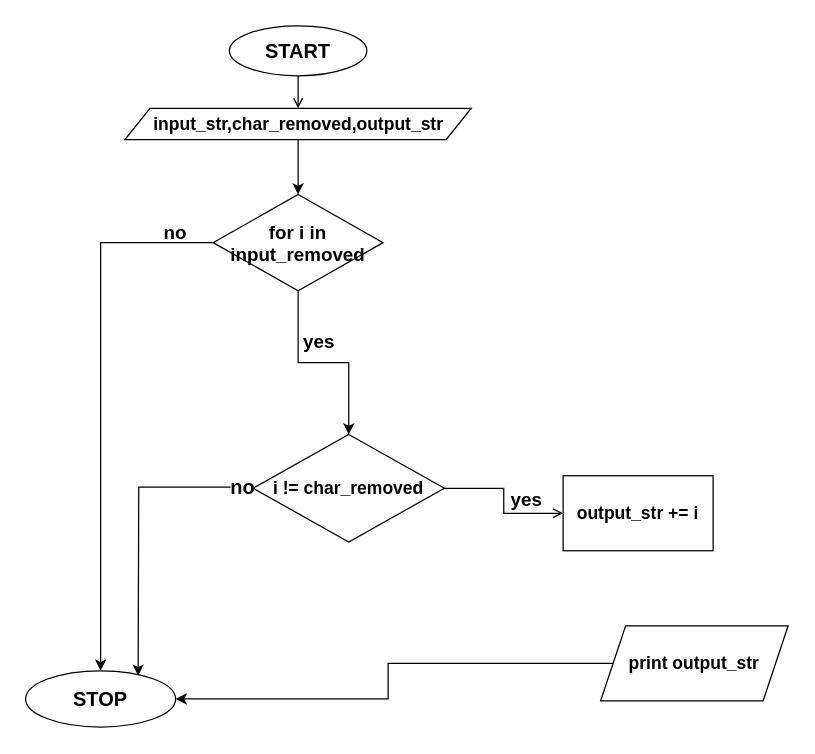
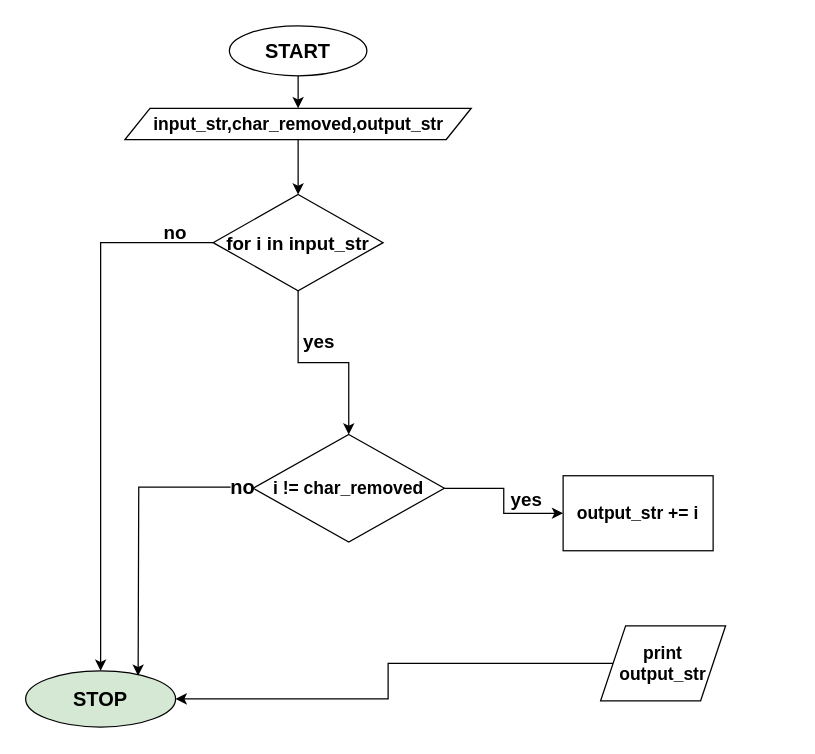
  <mxCell id="0" />
  <mxCell id="1" parent="0" />
- <mxCell id="2" style="edgeStyle=orthogonalEdgeStyle;rounded=0;orthogonalLoop=1;jettySize=auto;html=1;endArrow=open;" edge="1" parent="1" source="3" target="8"><mxGeometry relative="1" as="geometry" /></mxCell>
+ <mxCell id="2" style="edgeStyle=orthogonalEdgeStyle;rounded=0;orthogonalLoop=1;jettySize=auto;html=1;" edge="1" parent="1" source="3" target="8"><mxGeometry relative="1" as="geometry" /></mxCell>
  <mxCell id="3" value="&lt;font style=&quot;font-size: 16px;&quot;&gt;START&lt;/font&gt;" style="ellipse;whiteSpace=wrap;html=1;fontStyle=1" parent="1" vertex="1"><mxGeometry x="183" y="20" width="110" height="40" as="geometry" /></mxCell>
  <mxCell id="4" value="" style="edgeStyle=orthogonalEdgeStyle;rounded=0;orthogonalLoop=1;jettySize=auto;html=1;fontSize=11;fontStyle=1" parent="1" source="6" target="10" edge="1"><mxGeometry relative="1" as="geometry" /></mxCell>
  <mxCell id="5" style="edgeStyle=orthogonalEdgeStyle;rounded=0;orthogonalLoop=1;jettySize=auto;html=1;entryX=0.5;entryY=0;entryDx=0;entryDy=0;fontSize=7;fontStyle=1" parent="1" source="6" target="15" edge="1"><mxGeometry relative="1" as="geometry" /></mxCell>
- <mxCell id="6" value="&lt;font style=&quot;font-size: 15px;&quot;&gt;&lt;span&gt;for i in input_removed&lt;/span&gt;&lt;/font&gt;" style="rhombus;whiteSpace=wrap;html=1;fontStyle=1" parent="1" vertex="1"><mxGeometry x="170" y="155" width="136" height="77" as="geometry" /></mxCell>
+ <mxCell id="6" value="&lt;font style=&quot;font-size: 15px;&quot;&gt;&lt;span&gt;for i in input_str&lt;/span&gt;&lt;/font&gt;" style="rhombus;whiteSpace=wrap;html=1;fontStyle=1" parent="1" vertex="1"><mxGeometry x="170" y="155" width="136" height="77" as="geometry" /></mxCell>
  <mxCell id="7" value="" style="edgeStyle=orthogonalEdgeStyle;rounded=0;orthogonalLoop=1;jettySize=auto;html=1;" edge="1" parent="1" source="8" target="6"><mxGeometry relative="1" as="geometry" /></mxCell>
  <mxCell id="8" value="&lt;font style=&quot;font-size: 14px;&quot;&gt;input_str,char_removed,output_str&lt;/font&gt;" style="shape=parallelogram;perimeter=parallelogramPerimeter;whiteSpace=wrap;html=1;fixedSize=1;fontSize=9;fontStyle=1" parent="1" vertex="1"><mxGeometry x="99.5" y="86" width="277" height="25" as="geometry" /></mxCell>
- <mxCell id="9" style="edgeStyle=orthogonalEdgeStyle;rounded=0;orthogonalLoop=1;jettySize=auto;html=1;fontSize=11;fontStyle=1;endArrow=open;" parent="1" source="10" target="17" edge="1"><mxGeometry relative="1" as="geometry"><mxPoint x="510" y="410" as="targetPoint" /></mxGeometry></mxCell>
+ <mxCell id="9" style="edgeStyle=orthogonalEdgeStyle;rounded=0;orthogonalLoop=1;jettySize=auto;html=1;fontSize=11;fontStyle=1" parent="1" source="10" target="17" edge="1"><mxGeometry relative="1" as="geometry"><mxPoint x="510" y="410" as="targetPoint" /></mxGeometry></mxCell>
  <mxCell id="10" value="&lt;font style=&quot;font-size: 14px;&quot;&gt;&lt;span&gt;i != char_removed&lt;/span&gt;&lt;/font&gt;" style="rhombus;whiteSpace=wrap;html=1;fontStyle=1" parent="1" vertex="1"><mxGeometry x="202" y="347" width="153" height="86" as="geometry" /></mxCell>
  <mxCell id="11" value="&lt;span&gt;&lt;font style=&quot;font-size: 15px;&quot;&gt;yes&lt;/font&gt;&lt;/span&gt;" style="text;html=1;strokeColor=none;fillColor=none;align=center;verticalAlign=middle;whiteSpace=wrap;rounded=0;fontSize=11;fontStyle=1" parent="1" vertex="1"><mxGeometry x="225" y="257" width="60" height="30" as="geometry" /></mxCell>
  <mxCell id="12" value="&lt;font size=&quot;1&quot; style=&quot;&quot;&gt;&lt;span style=&quot;font-size: 15px;&quot;&gt;yes&lt;/span&gt;&lt;/font&gt;" style="text;html=1;strokeColor=none;fillColor=none;align=center;verticalAlign=middle;whiteSpace=wrap;rounded=0;fontSize=11;fontStyle=1" parent="1" vertex="1"><mxGeometry x="391" y="384" width="60" height="30" as="geometry" /></mxCell>
  <mxCell id="13" style="edgeStyle=orthogonalEdgeStyle;rounded=0;orthogonalLoop=1;jettySize=auto;html=1;fontSize=14;" edge="1" parent="1" source="14"><mxGeometry relative="1" as="geometry"><mxPoint x="110" y="540" as="targetPoint" /></mxGeometry></mxCell>
  <mxCell id="14" value="&lt;span&gt;&lt;font style=&quot;font-size: 16px;&quot;&gt;no&lt;/font&gt;&lt;/span&gt;" style="text;html=1;strokeColor=none;fillColor=none;align=center;verticalAlign=middle;whiteSpace=wrap;rounded=0;fontSize=9;fontStyle=1" parent="1" vertex="1"><mxGeometry x="184" y="379" width="20" height="20" as="geometry" /></mxCell>
- <mxCell id="15" value="&lt;font style=&quot;font-size: 16px;&quot;&gt;STOP&lt;/font&gt;" style="ellipse;whiteSpace=wrap;html=1;fontSize=7;fontStyle=1" parent="1" vertex="1"><mxGeometry x="20" y="536" width="120" height="45" as="geometry" /></mxCell>
+ <mxCell id="15" value="&lt;font style=&quot;font-size: 16px;&quot;&gt;STOP&lt;/font&gt;" style="ellipse;whiteSpace=wrap;html=1;fontSize=7;fontStyle=1;fillColor=#d5e8d4;" parent="1" vertex="1"><mxGeometry x="20" y="536" width="120" height="45" as="geometry" /></mxCell>
  <mxCell id="16" value="&lt;span&gt;&lt;font style=&quot;font-size: 15px;&quot;&gt;no&lt;/font&gt;&lt;/span&gt;" style="text;html=1;strokeColor=none;fillColor=none;align=center;verticalAlign=middle;whiteSpace=wrap;rounded=0;fontSize=11;fontStyle=1" parent="1" vertex="1"><mxGeometry x="110" y="170" width="60" height="30" as="geometry" /></mxCell>
  <mxCell id="17" value="&lt;b&gt;&lt;font style=&quot;font-size: 14px;&quot;&gt;output_str += i&lt;/font&gt;&lt;/b&gt;" style="rounded=0;whiteSpace=wrap;html=1;" vertex="1" parent="1"><mxGeometry x="450" y="380" width="120" height="60" as="geometry" /></mxCell>
  <mxCell id="18" style="edgeStyle=orthogonalEdgeStyle;rounded=0;orthogonalLoop=1;jettySize=auto;html=1;entryX=1;entryY=0.5;entryDx=0;entryDy=0;fontSize=14;" edge="1" parent="1" source="19" target="15"><mxGeometry relative="1" as="geometry" /></mxCell>
- <mxCell id="19" value="&lt;b&gt;&lt;font style=&quot;font-size: 14px;&quot;&gt;print output_str&lt;/font&gt;&lt;/b&gt;" style="shape=parallelogram;perimeter=parallelogramPerimeter;whiteSpace=wrap;html=1;fixedSize=1;rounded=0;fontSize=14;" vertex="1" parent="1"><mxGeometry x="480" y="500" width="150" height="60" as="geometry" /></mxCell>
+ <mxCell id="19" value="&lt;b&gt;&lt;font style=&quot;font-size: 14px;&quot;&gt;print output_str&lt;/font&gt;&lt;/b&gt;" style="shape=parallelogram;perimeter=parallelogramPerimeter;whiteSpace=wrap;html=1;fixedSize=1;rounded=0;fontSize=14;" vertex="1" parent="1"><mxGeometry x="480" y="500" width="100" height="60" as="geometry" /></mxCell>
